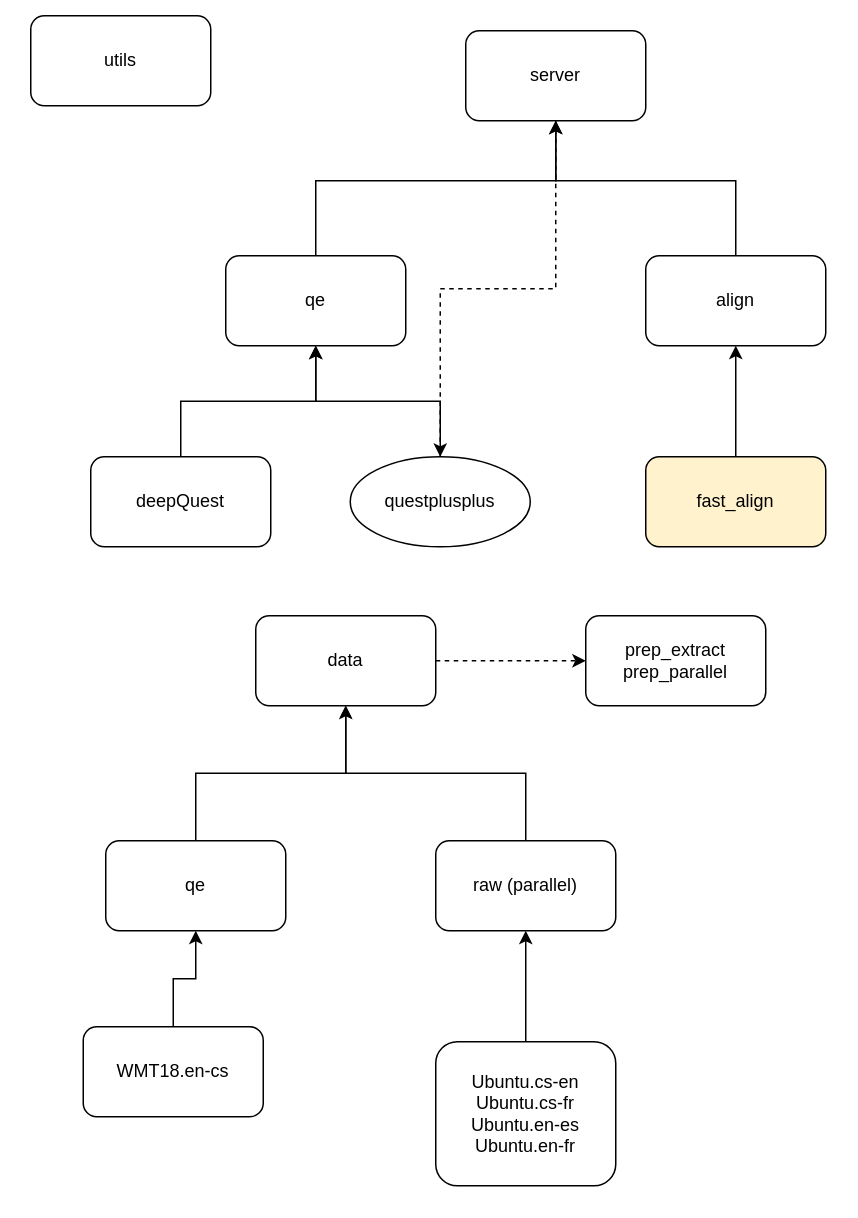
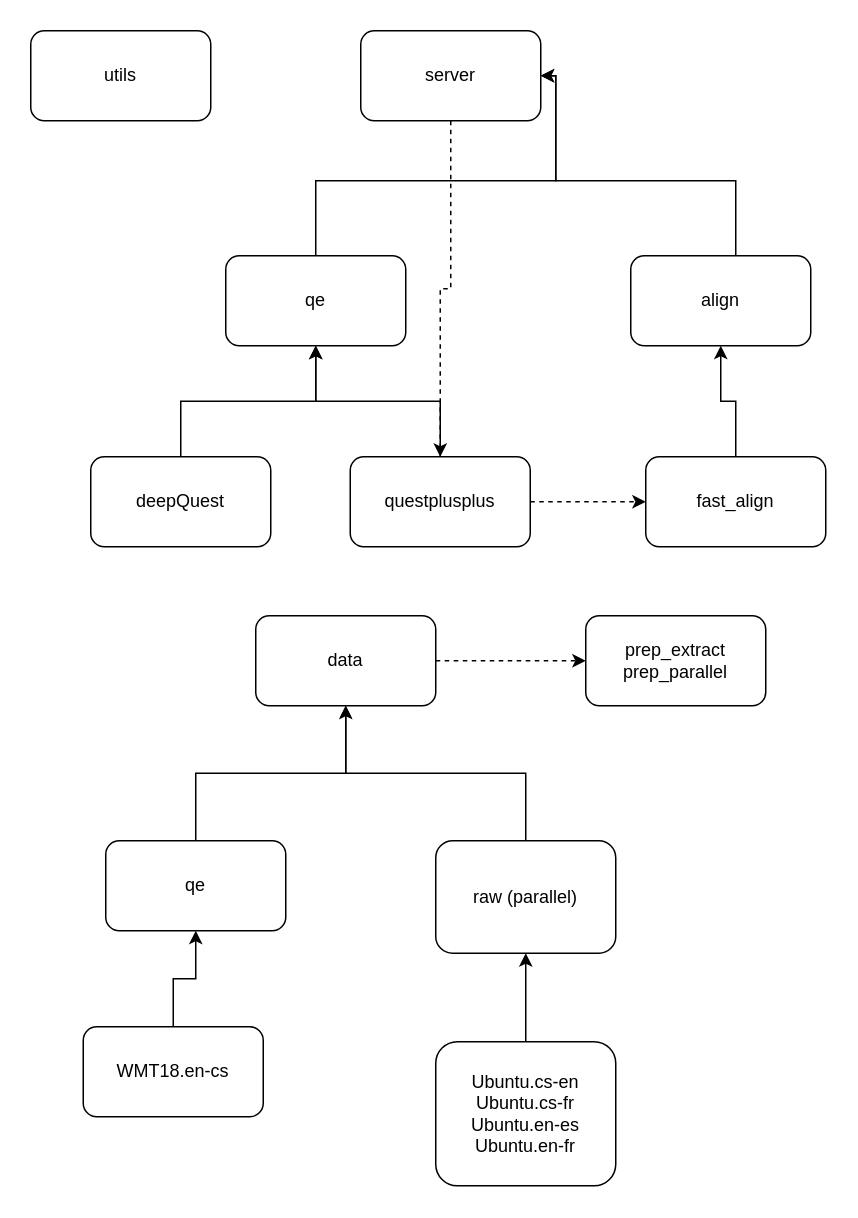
  <mxCell id="0" />
  <mxCell id="1" parent="0" />
  <mxCell id="2" style="edgeStyle=orthogonalEdgeStyle;rounded=0;orthogonalLoop=1;jettySize=auto;html=1;strokeColor=#000000;dashed=1;" edge="1" parent="1" source="3" target="9"><mxGeometry relative="1" as="geometry" /></mxCell>
- <mxCell id="3" value="server" style="rounded=1;whiteSpace=wrap;html=1;" vertex="1" parent="1"><mxGeometry x="310" y="20" width="120" height="60" as="geometry" /></mxCell>
- <mxCell id="4" value="utils" style="rounded=1;whiteSpace=wrap;html=1;" vertex="1" parent="1"><mxGeometry x="20" y="10" width="120" height="60" as="geometry" /></mxCell>
+ <mxCell id="3" value="server" style="rounded=1;whiteSpace=wrap;html=1;" vertex="1" parent="1"><mxGeometry x="240" y="20" width="120" height="60" as="geometry" /></mxCell>
+ <mxCell id="4" value="utils" style="rounded=1;whiteSpace=wrap;html=1;" vertex="1" parent="1"><mxGeometry x="20" y="20" width="120" height="60" as="geometry" /></mxCell>
  <mxCell id="5" style="edgeStyle=orthogonalEdgeStyle;rounded=0;orthogonalLoop=1;jettySize=auto;html=1;strokeColor=#000000;" edge="1" parent="1" source="6" target="3"><mxGeometry relative="1" as="geometry"><Array as="points"><mxPoint x="210" y="120" /><mxPoint x="370" y="120" /></Array></mxGeometry></mxCell>
  <mxCell id="6" value="qe" style="rounded=1;whiteSpace=wrap;html=1;" vertex="1" parent="1"><mxGeometry x="150" y="170" width="120" height="60" as="geometry" /></mxCell>
+ <mxCell id="7" style="edgeStyle=orthogonalEdgeStyle;rounded=0;orthogonalLoop=1;jettySize=auto;html=1;entryX=0;entryY=0.5;entryDx=0;entryDy=0;dashed=1;" edge="1" parent="1" source="9" target="15"><mxGeometry relative="1" as="geometry" /></mxCell>
  <mxCell id="8" style="edgeStyle=orthogonalEdgeStyle;rounded=0;orthogonalLoop=1;jettySize=auto;html=1;strokeColor=#000000;" edge="1" parent="1" source="9" target="6"><mxGeometry relative="1" as="geometry" /></mxCell>
- <mxCell id="9" value="questplusplus" style="ellipse;whiteSpace=wrap;html=1;" vertex="1" parent="1"><mxGeometry x="233" y="304" width="120" height="60" as="geometry" /></mxCell>
+ <mxCell id="9" value="questplusplus" style="rounded=1;whiteSpace=wrap;html=1;" vertex="1" parent="1"><mxGeometry x="233" y="304" width="120" height="60" as="geometry" /></mxCell>
  <mxCell id="10" style="edgeStyle=orthogonalEdgeStyle;rounded=0;orthogonalLoop=1;jettySize=auto;html=1;strokeColor=#000000;" edge="1" parent="1" source="11" target="6"><mxGeometry relative="1" as="geometry" /></mxCell>
  <mxCell id="11" value="deepQuest" style="rounded=1;whiteSpace=wrap;html=1;" vertex="1" parent="1"><mxGeometry x="60" y="304" width="120" height="60" as="geometry" /></mxCell>
  <mxCell id="12" style="edgeStyle=orthogonalEdgeStyle;rounded=0;orthogonalLoop=1;jettySize=auto;html=1;strokeColor=#000000;" edge="1" parent="1" source="13" target="3"><mxGeometry relative="1" as="geometry"><Array as="points"><mxPoint x="490" y="120" /><mxPoint x="370" y="120" /></Array></mxGeometry></mxCell>
- <mxCell id="13" value="align" style="rounded=1;whiteSpace=wrap;html=1;" vertex="1" parent="1"><mxGeometry x="430" y="170" width="120" height="60" as="geometry" /></mxCell>
+ <mxCell id="13" value="align" style="rounded=1;whiteSpace=wrap;html=1;" vertex="1" parent="1"><mxGeometry x="420" y="170" width="120" height="60" as="geometry" /></mxCell>
  <mxCell id="14" style="edgeStyle=orthogonalEdgeStyle;rounded=0;orthogonalLoop=1;jettySize=auto;html=1;entryX=0.5;entryY=1;entryDx=0;entryDy=0;strokeColor=#000000;" edge="1" parent="1" source="15" target="13"><mxGeometry relative="1" as="geometry" /></mxCell>
- <mxCell id="15" value="fast_align" style="rounded=1;whiteSpace=wrap;html=1;fillColor=#fff2cc;" vertex="1" parent="1"><mxGeometry x="430" y="304" width="120" height="60" as="geometry" /></mxCell>
+ <mxCell id="15" value="fast_align" style="rounded=1;whiteSpace=wrap;html=1;" vertex="1" parent="1"><mxGeometry x="430" y="304" width="120" height="60" as="geometry" /></mxCell>
  <mxCell id="16" style="edgeStyle=orthogonalEdgeStyle;rounded=0;orthogonalLoop=1;jettySize=auto;html=1;entryX=0;entryY=0.5;entryDx=0;entryDy=0;dashed=1;strokeColor=#000000;" edge="1" parent="1" source="17" target="18"><mxGeometry relative="1" as="geometry" /></mxCell>
  <mxCell id="17" value="data" style="rounded=1;whiteSpace=wrap;html=1;" vertex="1" parent="1"><mxGeometry x="170" y="410" width="120" height="60" as="geometry" /></mxCell>
  <mxCell id="18" value="prep_extract&lt;br&gt;prep_parallel" style="rounded=1;whiteSpace=wrap;html=1;" vertex="1" parent="1"><mxGeometry x="390" y="410" width="120" height="60" as="geometry" /></mxCell>
  <mxCell id="19" style="edgeStyle=orthogonalEdgeStyle;rounded=0;orthogonalLoop=1;jettySize=auto;html=1;entryX=0.5;entryY=1;entryDx=0;entryDy=0;strokeColor=#000000;" edge="1" parent="1" source="20" target="17"><mxGeometry relative="1" as="geometry" /></mxCell>
  <mxCell id="20" value="qe" style="rounded=1;whiteSpace=wrap;html=1;" vertex="1" parent="1"><mxGeometry x="70" y="560" width="120" height="60" as="geometry" /></mxCell>
  <mxCell id="21" style="edgeStyle=orthogonalEdgeStyle;rounded=0;orthogonalLoop=1;jettySize=auto;html=1;strokeColor=#000000;endArrow=open;" edge="1" parent="1" source="22" target="17"><mxGeometry relative="1" as="geometry" /></mxCell>
- <mxCell id="22" value="raw (parallel)" style="rounded=1;whiteSpace=wrap;html=1;" vertex="1" parent="1"><mxGeometry x="290" y="560" width="120" height="60" as="geometry" /></mxCell>
+ <mxCell id="22" value="raw (parallel)" style="rounded=1;whiteSpace=wrap;html=1;" vertex="1" parent="1"><mxGeometry x="290" y="560" width="120" height="75" as="geometry" /></mxCell>
  <mxCell id="23" style="edgeStyle=orthogonalEdgeStyle;rounded=0;orthogonalLoop=1;jettySize=auto;html=1;entryX=0.5;entryY=1;entryDx=0;entryDy=0;strokeColor=#000000;" edge="1" parent="1" source="24" target="20"><mxGeometry relative="1" as="geometry" /></mxCell>
  <mxCell id="24" value="WMT18.en-cs" style="rounded=1;whiteSpace=wrap;html=1;" vertex="1" parent="1"><mxGeometry x="55" y="684" width="120" height="60" as="geometry" /></mxCell>
  <mxCell id="25" style="edgeStyle=orthogonalEdgeStyle;rounded=0;orthogonalLoop=1;jettySize=auto;html=1;strokeColor=#000000;" edge="1" parent="1" source="26" target="22"><mxGeometry relative="1" as="geometry" /></mxCell>
  <mxCell id="26" value="Ubuntu.cs-en&lt;br&gt;Ubuntu.cs-fr&lt;br&gt;Ubuntu.en-es&lt;br&gt;Ubuntu.en-fr" style="rounded=1;whiteSpace=wrap;html=1;align=center;labelPosition=center;verticalLabelPosition=middle;verticalAlign=middle;" vertex="1" parent="1"><mxGeometry x="290" y="694" width="120" height="96" as="geometry" /></mxCell>
